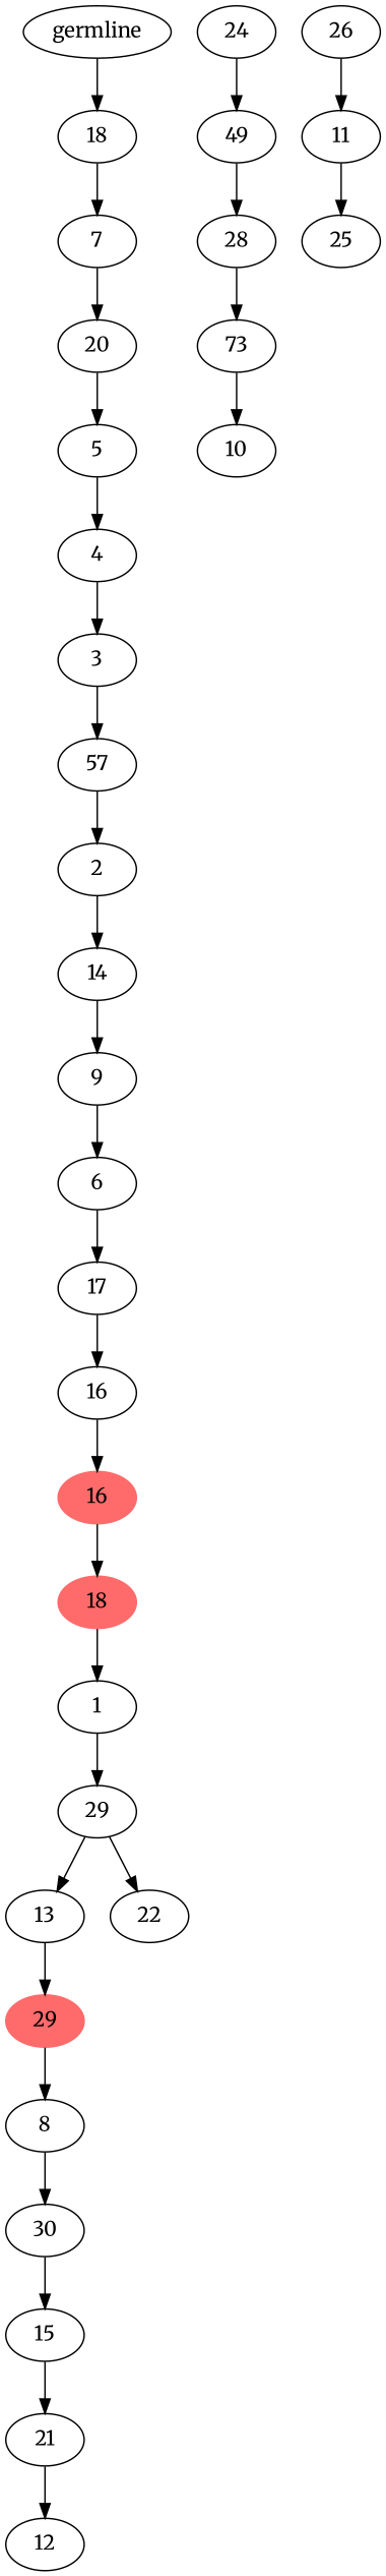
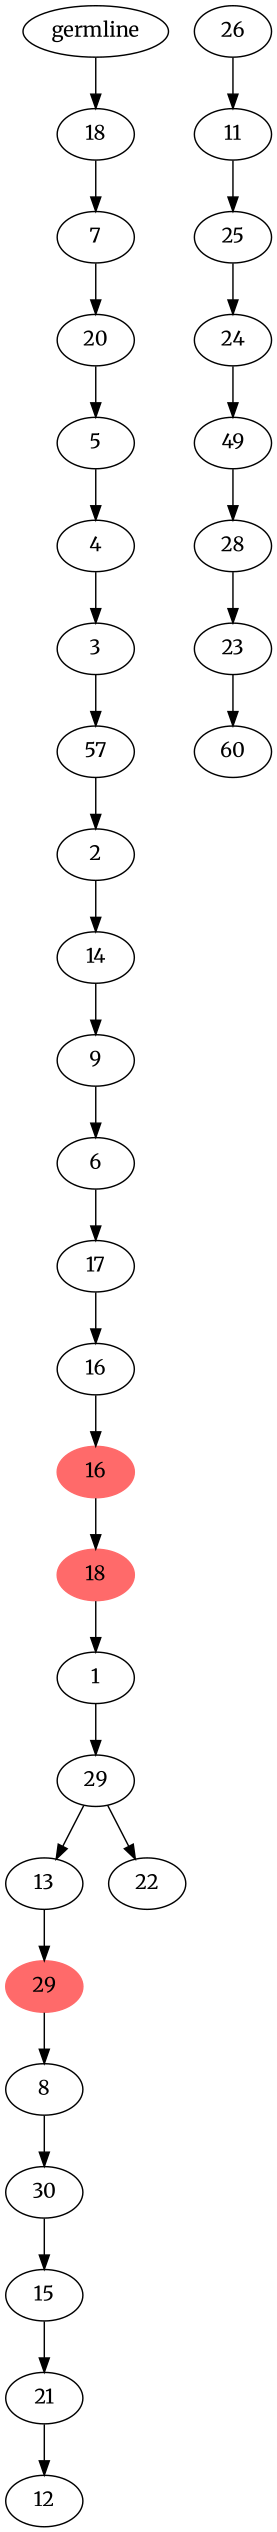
  digraph {
    fontname=Merriweather
    node [fontname=Merriweather]
    edge [fontname=Merriweather]
    n1 [label=21]
    n2 [label=12]
    n3 [label=15]
    n4 [label=30]
    n5 [label=8]
    n6 [color=indianred1 label=29 style=filled]
    n7 [label=13]
-   n8 [label=73]
-   n9 [label=10]
+   n8 [label=23]
+   n9 [label=60]
    n10 [label=28]
    n11 [label=49]
    n12 [label=24]
    n13 [label=25]
    n14 [label=11]
    n15 [label=26]
    n16 [label=22]
    n17 [label=29]
    n18 [label=1]
    n19 [color=indianred1 label=18 style=filled]
    n20 [color=indianred1 label=16 style=filled]
    n21 [label=16]
    n22 [label=17]
    n23 [label=6]
    n24 [label=9]
    n25 [label=14]
    n26 [label=2]
    n27 [label=57]
    n28 [label=3]
    n29 [label=4]
    n30 [label=5]
    n31 [label=20]
    n32 [label=7]
    n33 [label=18]
    n34 [label=germline]
    n1 -> n2
    n3 -> n1
    n4 -> n3
    n5 -> n4
    n6 -> n5
    n7 -> n6
    n8 -> n9
    n10 -> n8
    n11 -> n10
    n12 -> n11
+   n13 -> n12
    n14 -> n13
    n15 -> n14
    n17 -> n7
    n17 -> n16
    n18 -> n17
    n19 -> n18
    n20 -> n19
    n21 -> n20
    n22 -> n21
    n23 -> n22
    n24 -> n23
    n25 -> n24
    n26 -> n25
    n27 -> n26
    n28 -> n27
    n29 -> n28
    n30 -> n29
    n31 -> n30
    n32 -> n31
    n33 -> n32
    n34 -> n33
  }
